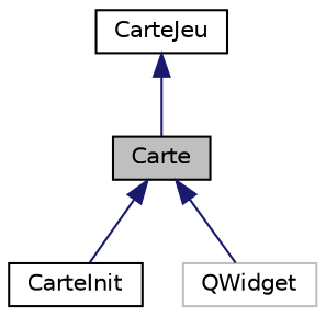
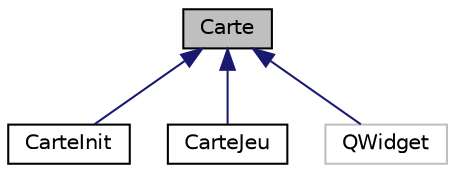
  digraph {
    node [color=black fillcolor=white fontname=Helvetica fontsize=10 shape=record style=filled]
    edge [color=midnightblue dir=back fontname=Helvetica fontsize=10 labelfontname=Helvetica labelfontsize=10 style=solid]
    n1 [fillcolor=grey75 fontcolor=black height=0.2 label=Carte width=0.4]
    n2 [height=0.2 label=CarteInit width=0.4]
    n3 [height=0.2 label=CarteJeu width=0.4]
    n4 [color=grey75 height=0.2 label=QWidget width=0.4]
    n1 -> n2
-   n3 -> n1
+   n1 -> n3
    n1 -> n4
  }
